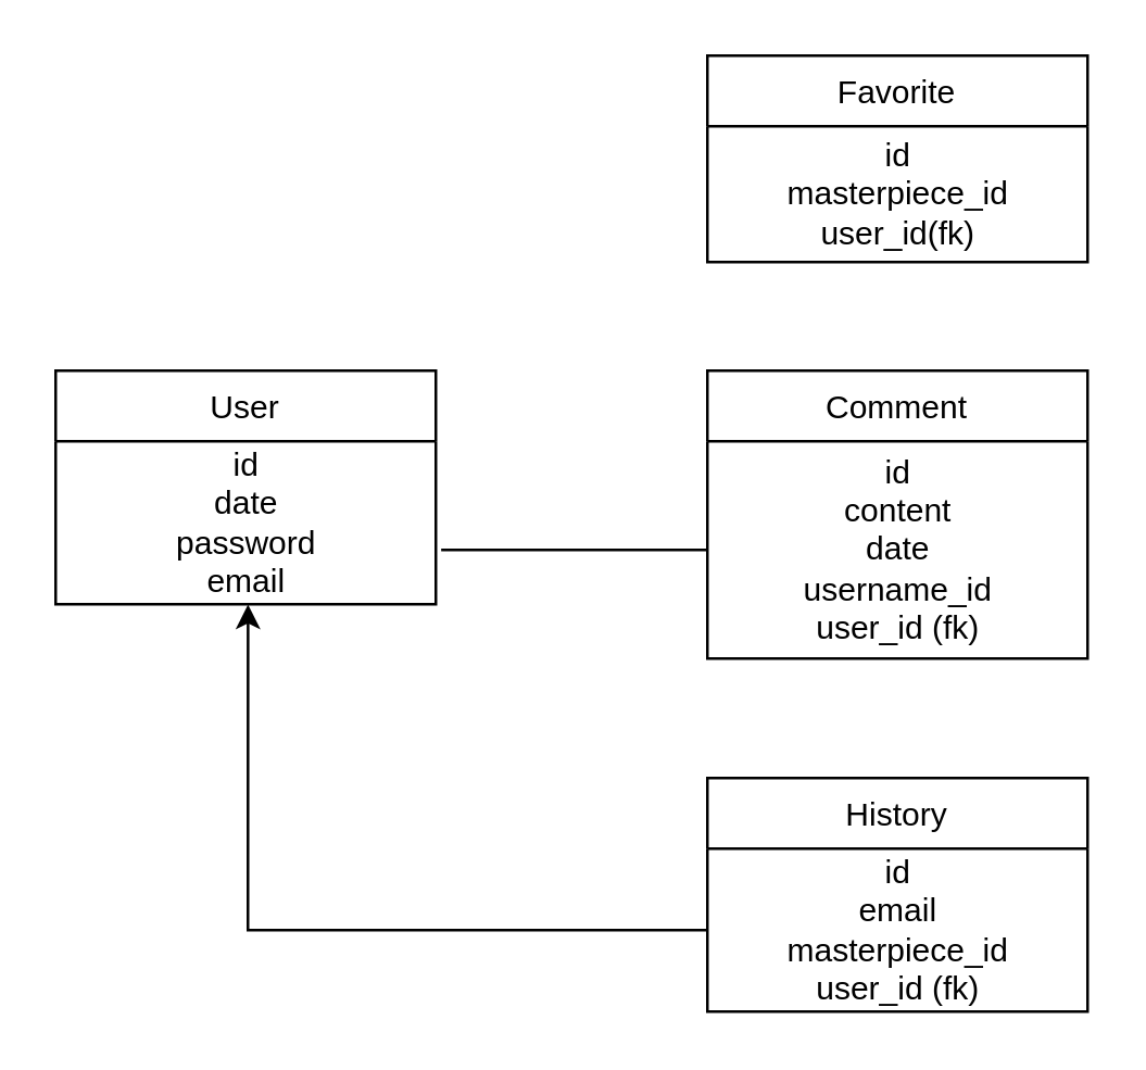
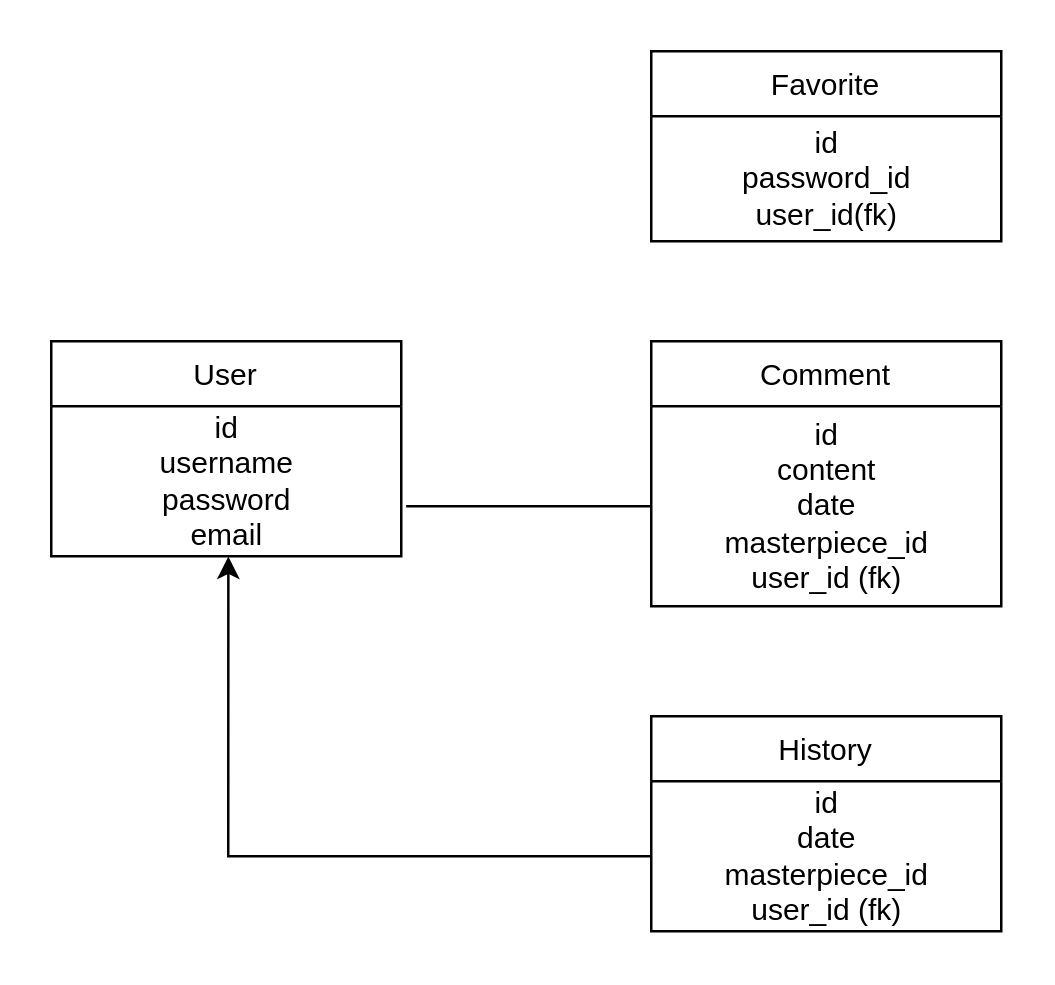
  <mxCell id="0" />
  <mxCell id="1" parent="0" />
  <mxCell id="2" value="Comment" style="swimlane;fontStyle=0;childLayout=stackLayout;horizontal=1;startSize=26;fillColor=none;horizontalStack=0;resizeParent=1;resizeParentMax=0;resizeLast=0;collapsible=1;marginBottom=0;" parent="1" vertex="1"><mxGeometry x="260" y="136" width="140" height="106" as="geometry" /></mxCell>
- <mxCell id="3" value="id&lt;br&gt;content&lt;br&gt;date&lt;br&gt;username_id&lt;br&gt;user_id (fk)" style="text;html=1;align=center;verticalAlign=middle;resizable=0;points=[];autosize=1;" parent="2" vertex="1"><mxGeometry y="26" width="140" height="80" as="geometry" /></mxCell>
+ <mxCell id="3" value="id&lt;br&gt;content&lt;br&gt;date&lt;br&gt;masterpiece_id&lt;br&gt;user_id (fk)" style="text;html=1;align=center;verticalAlign=middle;resizable=0;points=[];autosize=1;" parent="2" vertex="1"><mxGeometry y="26" width="140" height="80" as="geometry" /></mxCell>
  <mxCell id="4" style="edgeStyle=orthogonalEdgeStyle;rounded=0;orthogonalLoop=1;jettySize=auto;html=1;entryX=1.014;entryY=0.667;entryDx=0;entryDy=0;entryPerimeter=0;endArrow=none;" parent="1" source="3" target="11" edge="1"><mxGeometry relative="1" as="geometry" /></mxCell>
  <mxCell id="5" value="Favorite" style="swimlane;fontStyle=0;childLayout=stackLayout;horizontal=1;startSize=26;fillColor=none;horizontalStack=0;resizeParent=1;resizeParentMax=0;resizeLast=0;collapsible=1;marginBottom=0;" parent="1" vertex="1"><mxGeometry x="260" y="20" width="140" height="76" as="geometry" /></mxCell>
- <mxCell id="6" value="id&lt;br&gt;masterpiece_id&lt;br&gt;user_id(fk)" style="text;html=1;align=center;verticalAlign=middle;resizable=0;points=[];autosize=1;" parent="5" vertex="1"><mxGeometry y="26" width="140" height="50" as="geometry" /></mxCell>
+ <mxCell id="6" value="id&lt;br&gt;password_id&lt;br&gt;user_id(fk)" style="text;html=1;align=center;verticalAlign=middle;resizable=0;points=[];autosize=1;" parent="5" vertex="1"><mxGeometry y="26" width="140" height="50" as="geometry" /></mxCell>
  <mxCell id="7" value="History" style="swimlane;fontStyle=0;childLayout=stackLayout;horizontal=1;startSize=26;fillColor=none;horizontalStack=0;resizeParent=1;resizeParentMax=0;resizeLast=0;collapsible=1;marginBottom=0;" parent="1" vertex="1"><mxGeometry x="260" y="286" width="140" height="86" as="geometry" /></mxCell>
- <mxCell id="8" value="id&lt;br&gt;email&lt;br&gt;masterpiece_id&lt;br&gt;user_id (fk)" style="text;html=1;align=center;verticalAlign=middle;resizable=0;points=[];autosize=1;" parent="7" vertex="1"><mxGeometry y="26" width="140" height="60" as="geometry" /></mxCell>
+ <mxCell id="8" value="id&lt;br&gt;date&lt;br&gt;masterpiece_id&lt;br&gt;user_id (fk)" style="text;html=1;align=center;verticalAlign=middle;resizable=0;points=[];autosize=1;" parent="7" vertex="1"><mxGeometry y="26" width="140" height="60" as="geometry" /></mxCell>
  <mxCell id="9" style="edgeStyle=orthogonalEdgeStyle;rounded=0;orthogonalLoop=1;jettySize=auto;html=1;entryX=0.506;entryY=1.001;entryDx=0;entryDy=0;entryPerimeter=0;" parent="1" source="8" target="11" edge="1"><mxGeometry relative="1" as="geometry" /></mxCell>
  <mxCell id="10" value="User" style="swimlane;fontStyle=0;childLayout=stackLayout;horizontal=1;startSize=26;fillColor=none;horizontalStack=0;resizeParent=1;resizeParentMax=0;resizeLast=0;collapsible=1;marginBottom=0;" parent="1" vertex="1"><mxGeometry x="20" y="136" width="140" height="86" as="geometry" /></mxCell>
- <mxCell id="11" value="id&lt;br&gt;date&lt;br&gt;password&lt;br&gt;email" style="text;html=1;align=center;verticalAlign=middle;resizable=0;points=[];autosize=1;" parent="10" vertex="1"><mxGeometry y="26" width="140" height="60" as="geometry" /></mxCell>
+ <mxCell id="11" value="id&lt;br&gt;username&lt;br&gt;password&lt;br&gt;email" style="text;html=1;align=center;verticalAlign=middle;resizable=0;points=[];autosize=1;" parent="10" vertex="1"><mxGeometry y="26" width="140" height="60" as="geometry" /></mxCell>
